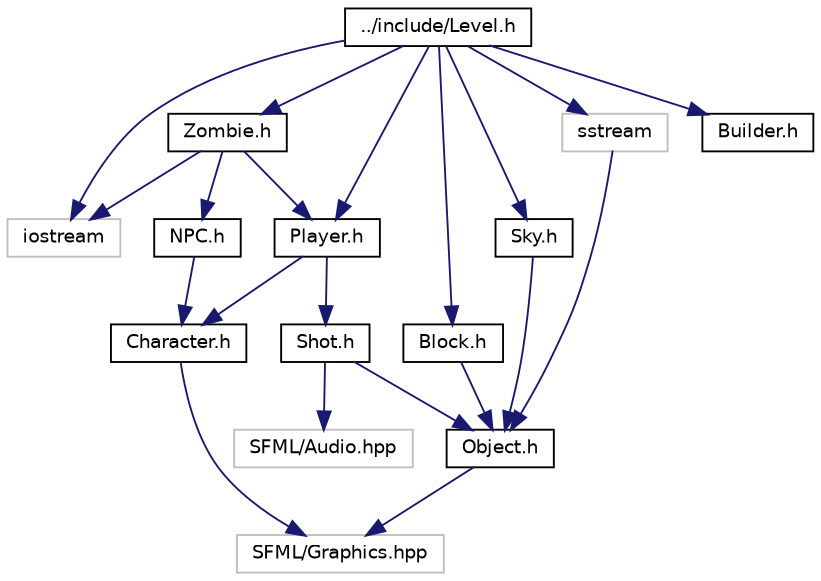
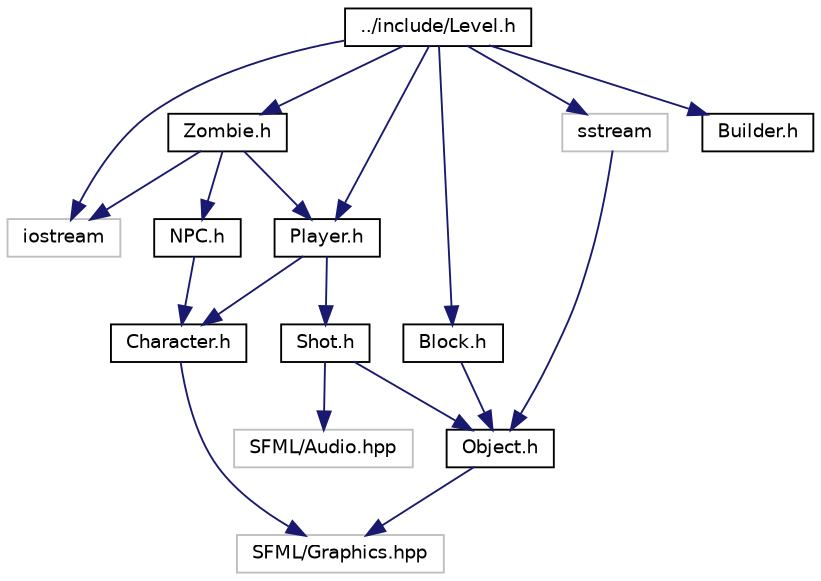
  digraph {
    node [color=black fillcolor=white fontname=Helvetica fontsize=10 shape=record style=filled]
    edge [color=midnightblue fontname=Helvetica fontsize=10 labelfontname=Helvetica labelfontsize=10 style=solid]
    n1 [color=grey75 height=0.2 label=iostream width=0.4]
    n2 [height=0.2 label="../include/Level.h" width=0.4]
    n3 [height=0.2 label="Player.h" width=0.4]
    n4 [height=0.2 label="Block.h" width=0.4]
    n5 [height=0.2 label="Builder.h" width=0.4]
-   n6 [height=0.2 label="Sky.h" width=0.4]
    n7 [height=0.2 label="Zombie.h" width=0.4]
    n8 [color=grey75 height=0.2 label=sstream width=0.4]
    n9 [height=0.2 label="Character.h" width=0.4]
    n10 [height=0.2 label="Shot.h" width=0.4]
    n11 [height=0.2 label="Object.h" width=0.4]
    n12 [height=0.2 label="NPC.h" width=0.4]
    n13 [color=grey75 height=0.2 label="SFML/Graphics.hpp" width=0.4]
    n14 [color=grey75 height=0.2 label="SFML/Audio.hpp" width=0.4]
    n2 -> n1
    n2 -> n3
    n2 -> n4
    n2 -> n5
-   n2 -> n6
    n2 -> n7
    n2 -> n8
    n3 -> n9
    n3 -> n10
    n4 -> n11
-   n6 -> n11
    n7 -> n1
    n7 -> n3
    n7 -> n12
    n8 -> n11
    n9 -> n13
    n10 -> n11
    n10 -> n14
    n11 -> n13
    n12 -> n9
  }
